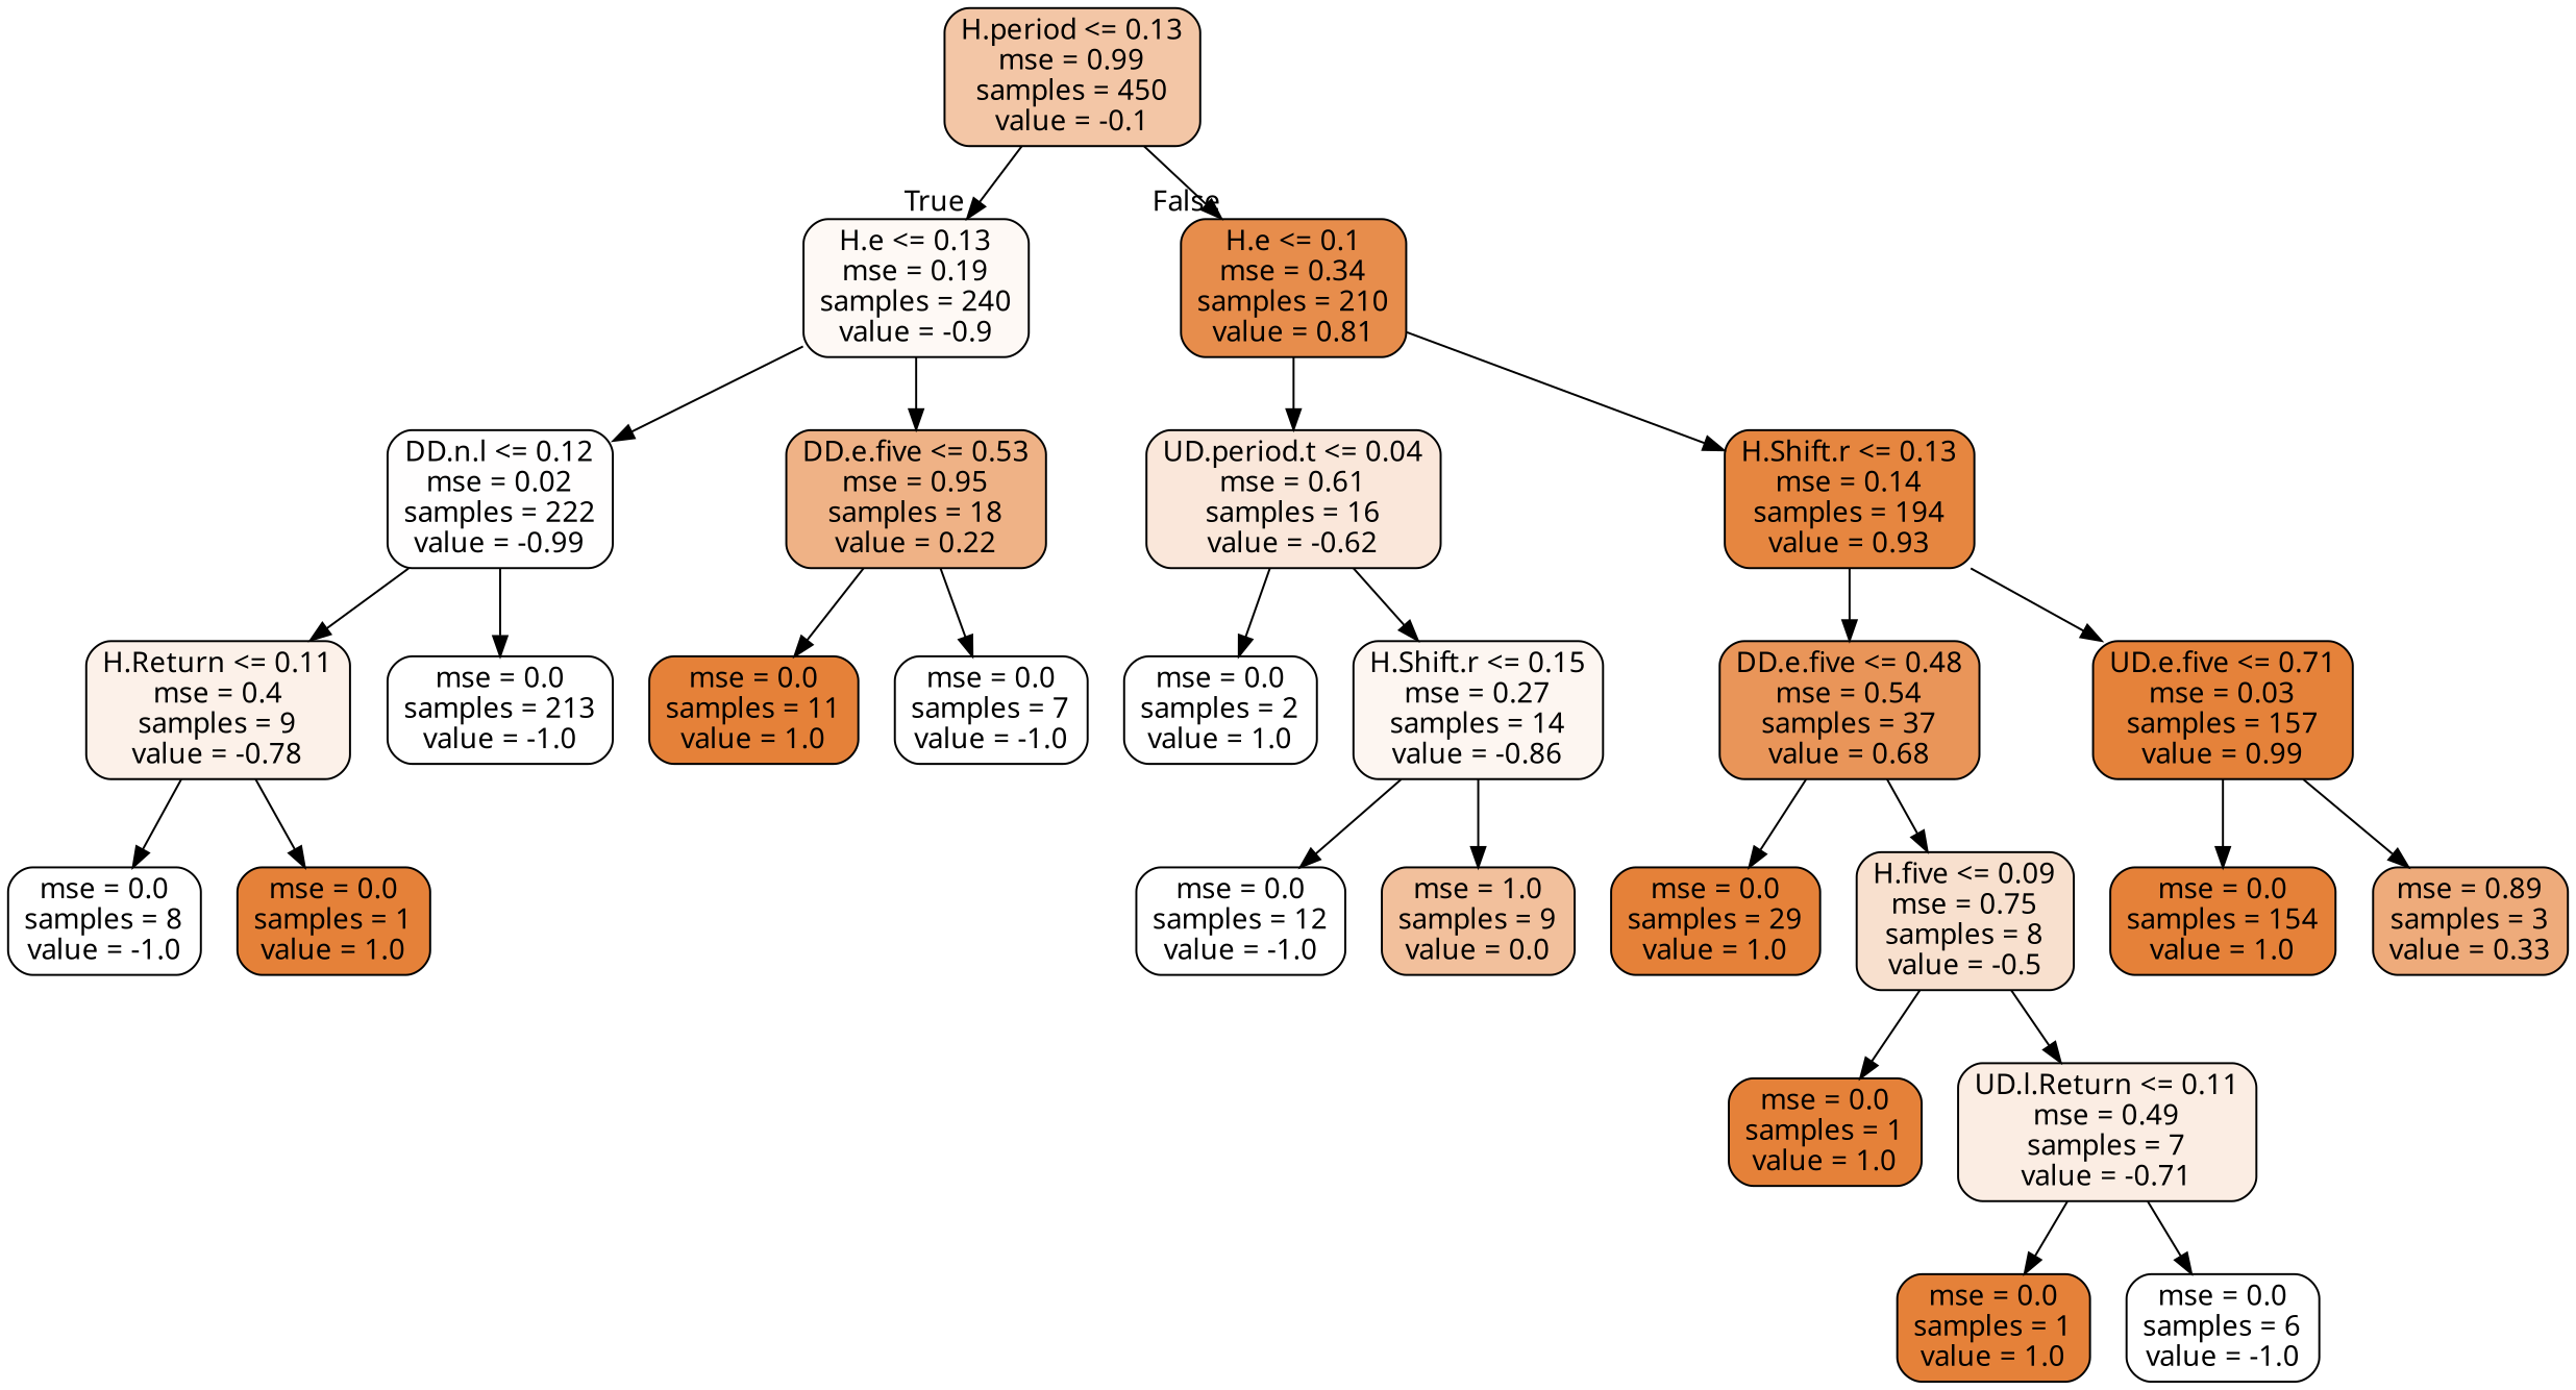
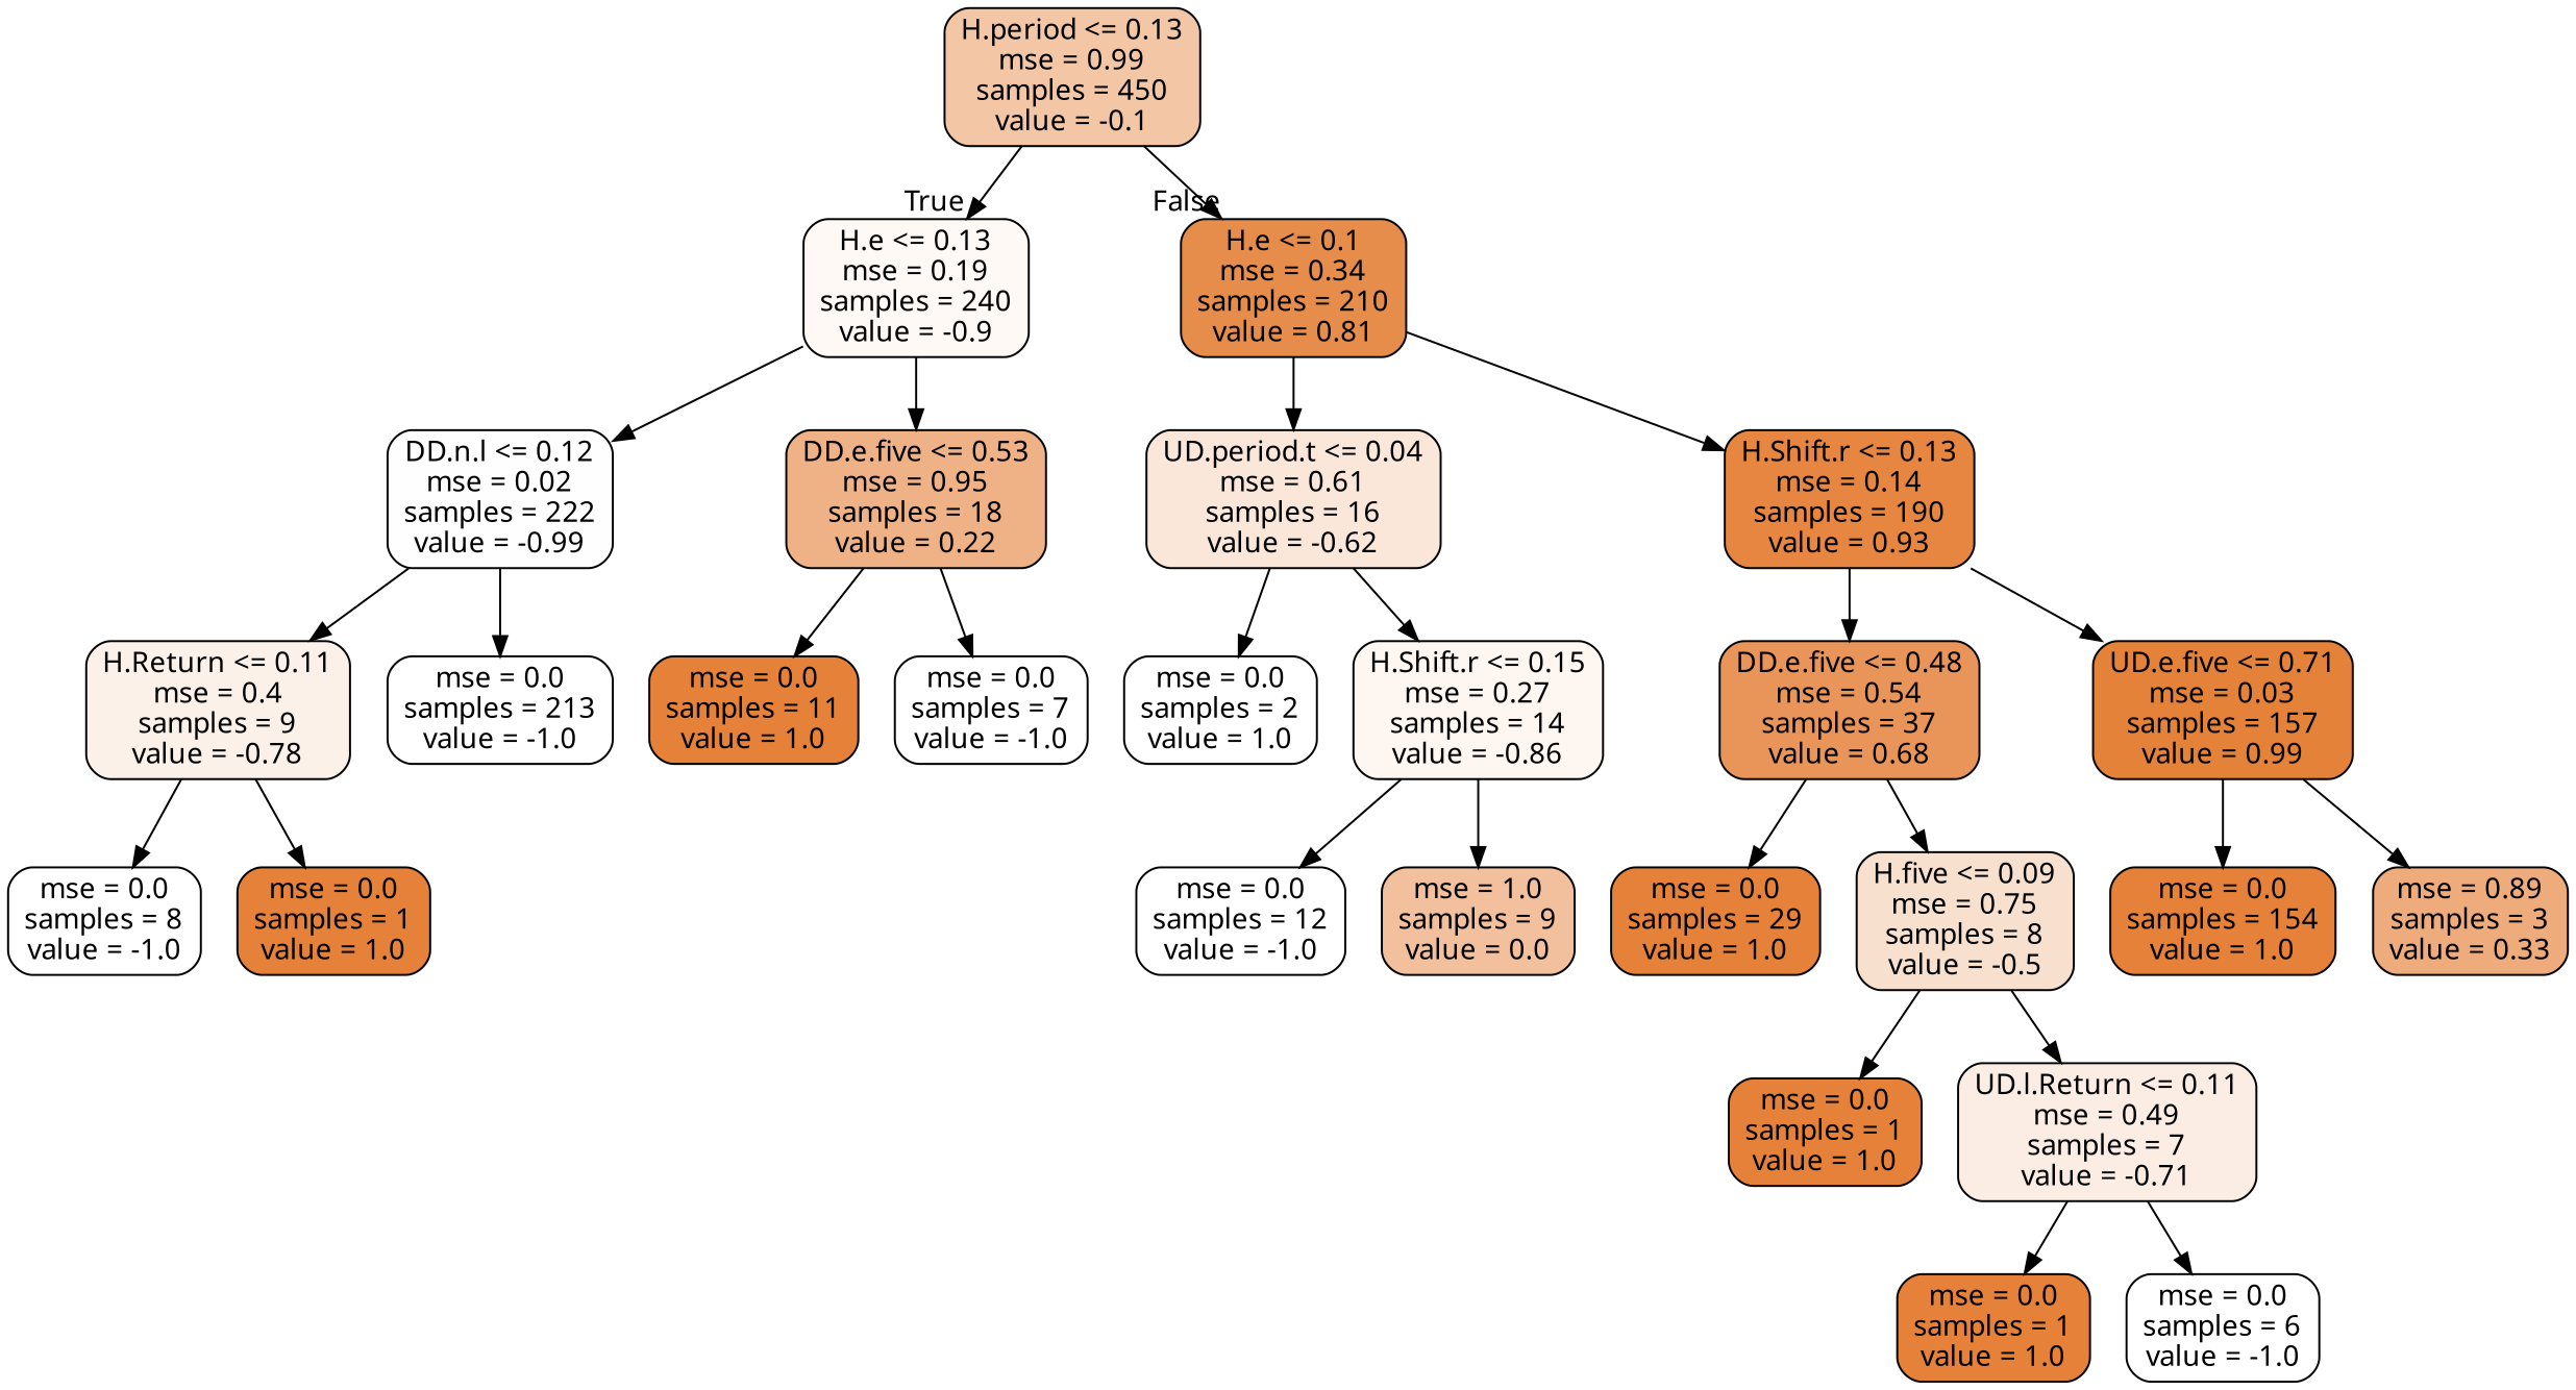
  digraph {
    fontname="Noto Sans"
    node [color=black fillcolor="#ffffff" fontname="Noto Sans" shape=box style="filled, rounded"]
    edge [fontname="Noto Sans"]
    n1 [fillcolor="#f3c6a6" label="H.period <= 0.13\nmse = 0.99\nsamples = 450\nvalue = -0.1"]
    n2 [fillcolor="#fef9f5" label="H.e <= 0.13\nmse = 0.19\nsamples = 240\nvalue = -0.9"]
    n3 [fillcolor="#e78d4c" label="H.e <= 0.1\nmse = 0.34\nsamples = 210\nvalue = 0.81"]
    n4 [fillcolor="#fffefe" label="DD.n.l <= 0.12\nmse = 0.02\nsamples = 222\nvalue = -0.99"]
    n5 [fillcolor="#efb286" label="DD.e.five <= 0.53\nmse = 0.95\nsamples = 18\nvalue = 0.22"]
    n6 [fillcolor="#fae7da" label="UD.period.t <= 0.04\nmse = 0.61\nsamples = 16\nvalue = -0.62"]
-   n7 [fillcolor="#e68640" label="H.Shift.r <= 0.13\nmse = 0.14\nsamples = 194\nvalue = 0.93"]
+   n7 [fillcolor="#e68640" label="H.Shift.r <= 0.13\nmse = 0.14\nsamples = 190\nvalue = 0.93"]
    n8 [fillcolor="#fcf1e9" label="H.Return <= 0.11\nmse = 0.4\nsamples = 9\nvalue = -0.78"]
    n9 [label="mse = 0.0\nsamples = 213\nvalue = -1.0"]
    n10 [fillcolor="#e58139" label="mse = 0.0\nsamples = 11\nvalue = 1.0"]
    n11 [label="mse = 0.0\nsamples = 7\nvalue = -1.0"]
    n12 [label="mse = 0.0\nsamples = 8\nvalue = -1.0"]
    n13 [fillcolor="#e58139" label="mse = 0.0\nsamples = 1\nvalue = 1.0"]
    n14 [label="mse = 0.0\nsamples = 2\nvalue = 1.0"]
    n15 [fillcolor="#fdf6f1" label="H.Shift.r <= 0.15\nmse = 0.27\nsamples = 14\nvalue = -0.86"]
    n16 [fillcolor="#e99559" label="DD.e.five <= 0.48\nmse = 0.54\nsamples = 37\nvalue = 0.68"]
    n17 [fillcolor="#e5823a" label="UD.e.five <= 0.71\nmse = 0.03\nsamples = 157\nvalue = 0.99"]
    n18 [label="mse = 0.0\nsamples = 12\nvalue = -1.0"]
    n19 [fillcolor="#f2c09c" label="mse = 1.0\nsamples = 9\nvalue = 0.0"]
    n20 [fillcolor="#e58139" label="mse = 0.0\nsamples = 29\nvalue = 1.0"]
    n21 [fillcolor="#f8e0ce" label="H.five <= 0.09\nmse = 0.75\nsamples = 8\nvalue = -0.5"]
    n22 [fillcolor="#e58139" label="mse = 0.0\nsamples = 154\nvalue = 1.0"]
    n23 [fillcolor="#eeab7b" label="mse = 0.89\nsamples = 3\nvalue = 0.33"]
    n24 [fillcolor="#e58139" label="mse = 0.0\nsamples = 1\nvalue = 1.0"]
    n25 [fillcolor="#fbede3" label="UD.l.Return <= 0.11\nmse = 0.49\nsamples = 7\nvalue = -0.71"]
    n26 [fillcolor="#e58139" label="mse = 0.0\nsamples = 1\nvalue = 1.0"]
    n27 [label="mse = 0.0\nsamples = 6\nvalue = -1.0"]
    n1 -> n2 [headlabel=True labelangle=45 labeldistance=2.5]
    n1 -> n3 [headlabel=False labelangle=-45 labeldistance=2.5]
    n2 -> n4
    n2 -> n5
    n3 -> n6
    n3 -> n7
    n4 -> n8
    n4 -> n9
    n5 -> n10
    n5 -> n11
    n6 -> n14
    n6 -> n15
    n7 -> n16
    n7 -> n17
    n8 -> n12
    n8 -> n13
    n15 -> n18
    n15 -> n19
    n16 -> n20
    n16 -> n21
    n17 -> n22
    n17 -> n23
    n21 -> n24
    n21 -> n25
    n25 -> n26
    n25 -> n27
  }
